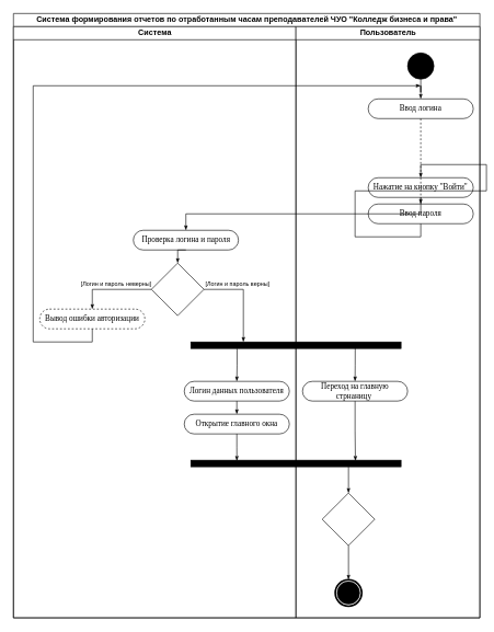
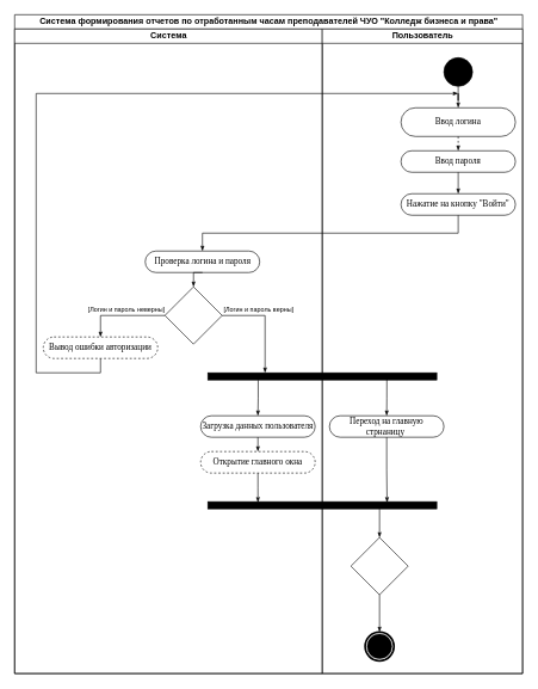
  <mxCell id="0" />
  <mxCell id="1" parent="0" />
  <mxCell id="2" value="&lt;span style=&quot;line-height: 115%;&quot; lang=&quot;RU&quot;&gt;&lt;font style=&quot;font-size: 12px;&quot; face=&quot;Helvetica&quot;&gt;Система формирования отчетов по отработанным часам преподавателей ЧУО &quot;Колледж бизнеса и права&quot;&lt;/font&gt;&lt;/span&gt;" style="swimlane;html=1;childLayout=stackLayout;startSize=20;rounded=0;shadow=0;comic=0;labelBackgroundColor=none;strokeWidth=1;fontFamily=Verdana;fontSize=12;align=center;" parent="1" vertex="1"><mxGeometry x="20" y="20" width="710" height="920" as="geometry" /></mxCell>
  <mxCell id="3" value="Система" style="swimlane;html=1;startSize=20;" parent="2" vertex="1"><mxGeometry y="20" width="430" height="900" as="geometry" /></mxCell>
  <mxCell id="4" value="Проверка логина и пароля" style="rounded=1;whiteSpace=wrap;html=1;shadow=0;comic=0;labelBackgroundColor=none;strokeWidth=1;fontFamily=Verdana;fontSize=12;align=center;arcSize=50;" parent="3" vertex="1"><mxGeometry x="182.5" y="310" width="160" height="30" as="geometry" /></mxCell>
  <mxCell id="5" style="edgeStyle=orthogonalEdgeStyle;rounded=0;html=1;labelBackgroundColor=none;startArrow=none;startFill=0;startSize=5;endArrow=classicThin;endFill=1;endSize=5;jettySize=auto;orthogonalLoop=1;strokeWidth=1;fontFamily=Verdana;fontSize=12;entryX=0.5;entryY=0;entryDx=0;entryDy=0;exitX=0.5;exitY=1;exitDx=0;exitDy=0;" parent="3" source="4" edge="1"><mxGeometry relative="1" as="geometry"><mxPoint x="600" y="120" as="sourcePoint" /><mxPoint x="250" y="360" as="targetPoint" /></mxGeometry></mxCell>
- <mxCell id="6" value="Логин данных пользователя" style="rounded=1;whiteSpace=wrap;html=1;shadow=0;comic=0;labelBackgroundColor=none;strokeWidth=1;fontFamily=Verdana;fontSize=12;align=center;arcSize=50;" parent="3" vertex="1"><mxGeometry x="260" y="540" width="160" height="30" as="geometry" /></mxCell>
- <mxCell id="7" value="Открытие главного окна" style="rounded=1;whiteSpace=wrap;html=1;shadow=0;comic=0;labelBackgroundColor=none;strokeWidth=1;fontFamily=Verdana;fontSize=12;align=center;arcSize=50;" parent="3" vertex="1"><mxGeometry x="260" y="590" width="160" height="30" as="geometry" /></mxCell>
+ <mxCell id="6" value="Загрузка данных пользователя" style="rounded=1;whiteSpace=wrap;html=1;shadow=0;comic=0;labelBackgroundColor=none;strokeWidth=1;fontFamily=Verdana;fontSize=12;align=center;arcSize=50;" parent="3" vertex="1"><mxGeometry x="260" y="540" width="160" height="30" as="geometry" /></mxCell>
+ <mxCell id="7" value="Открытие главного окна" style="rounded=1;whiteSpace=wrap;html=1;shadow=0;comic=0;labelBackgroundColor=none;strokeWidth=1;fontFamily=Verdana;fontSize=12;align=center;arcSize=50;dashed=1;" parent="3" vertex="1"><mxGeometry x="260" y="590" width="160" height="30" as="geometry" /></mxCell>
  <mxCell id="8" value="Вывод ошибки авторизации" style="rounded=1;whiteSpace=wrap;html=1;shadow=0;comic=0;labelBackgroundColor=none;strokeWidth=1;fontFamily=Verdana;fontSize=12;align=center;arcSize=50;dashed=1;" parent="3" vertex="1"><mxGeometry x="40" y="430" width="160" height="30" as="geometry" /></mxCell>
  <mxCell id="9" style="edgeStyle=orthogonalEdgeStyle;rounded=0;html=1;labelBackgroundColor=none;startArrow=none;startFill=0;startSize=5;endArrow=classicThin;endFill=1;endSize=5;jettySize=auto;orthogonalLoop=1;strokeWidth=1;fontFamily=Verdana;fontSize=12;entryX=0.5;entryY=0;entryDx=0;entryDy=0;exitX=0;exitY=0.5;exitDx=0;exitDy=0;" parent="3" source="11" target="8" edge="1"><mxGeometry relative="1" as="geometry"><mxPoint x="200" y="395" as="sourcePoint" /><mxPoint x="360" y="490" as="targetPoint" /></mxGeometry></mxCell>
  <mxCell id="10" value="&lt;font style=&quot;font-size: 9px;&quot;&gt;&lt;font style=&quot;&quot;&gt;[Логин и пароль&amp;nbsp;&lt;/font&gt;&lt;span style=&quot;background-color: light-dark(#ffffff, var(--ge-dark-color, #121212)); color: light-dark(rgb(0, 0, 0), rgb(255, 255, 255));&quot;&gt;неверны]&lt;/span&gt;&lt;/font&gt;" style="edgeLabel;html=1;align=center;verticalAlign=middle;resizable=0;points=[];" parent="9" vertex="1" connectable="0"><mxGeometry x="-0.065" relative="1" as="geometry"><mxPoint x="1" y="-10" as="offset" /></mxGeometry></mxCell>
  <mxCell id="11" value="" style="rhombus;whiteSpace=wrap;html=1;" parent="3" vertex="1"><mxGeometry x="210" y="360" width="80" height="80" as="geometry" /></mxCell>
  <mxCell id="12" value="Пользователь" style="swimlane;html=1;startSize=20;" parent="2" vertex="1"><mxGeometry x="430" y="20" width="280" height="900" as="geometry" /></mxCell>
  <mxCell id="13" style="edgeStyle=orthogonalEdgeStyle;rounded=0;html=1;labelBackgroundColor=none;startArrow=none;startFill=0;startSize=5;endArrow=classicThin;endFill=1;endSize=5;jettySize=auto;orthogonalLoop=1;strokeWidth=1;fontFamily=Verdana;fontSize=12" parent="12" source="14" target="15" edge="1"><mxGeometry relative="1" as="geometry" /></mxCell>
  <mxCell id="14" value="" style="ellipse;whiteSpace=wrap;html=1;rounded=0;shadow=0;comic=0;labelBackgroundColor=none;strokeWidth=1;fillColor=#000000;fontFamily=Verdana;fontSize=12;align=center;" parent="12" vertex="1"><mxGeometry x="170" y="40" width="40" height="40" as="geometry" /></mxCell>
- <mxCell id="15" value="Ввод логина" style="rounded=1;whiteSpace=wrap;html=1;shadow=0;comic=0;labelBackgroundColor=none;strokeWidth=1;fontFamily=Verdana;fontSize=12;align=center;arcSize=50;" parent="12" vertex="1"><mxGeometry x="110" y="110" width="160" height="30" as="geometry" /></mxCell>
+ <mxCell id="15" value="Ввод логина" style="rounded=1;whiteSpace=wrap;html=1;shadow=0;comic=0;labelBackgroundColor=none;strokeWidth=1;fontFamily=Verdana;fontSize=12;align=center;arcSize=50;" parent="12" vertex="1"><mxGeometry x="110" y="110" width="160" height="40" as="geometry" /></mxCell>
  <mxCell id="16" value="" style="shape=mxgraph.bpmn.shape;html=1;verticalLabelPosition=bottom;labelBackgroundColor=#ffffff;verticalAlign=top;perimeter=ellipsePerimeter;outline=end;symbol=terminate;rounded=0;shadow=0;comic=0;strokeWidth=1;fontFamily=Verdana;fontSize=12;align=center;" parent="12" vertex="1"><mxGeometry x="60" y="842" width="40" height="40" as="geometry" /></mxCell>
- <mxCell id="17" value="Ввод пароля" style="rounded=1;whiteSpace=wrap;html=1;shadow=0;comic=0;labelBackgroundColor=none;strokeWidth=1;fontFamily=Verdana;fontSize=12;align=center;arcSize=50;" parent="12" vertex="1"><mxGeometry x="110" y="270" width="160" height="30" as="geometry" /></mxCell>
+ <mxCell id="17" value="Ввод пароля" style="rounded=1;whiteSpace=wrap;html=1;shadow=0;comic=0;labelBackgroundColor=none;strokeWidth=1;fontFamily=Verdana;fontSize=12;align=center;arcSize=50;" parent="12" vertex="1"><mxGeometry x="110" y="170" width="160" height="30" as="geometry" /></mxCell>
  <mxCell id="18" value="Нажатие на кнопку &quot;Войти&quot;" style="rounded=1;whiteSpace=wrap;html=1;shadow=0;comic=0;labelBackgroundColor=none;strokeWidth=1;fontFamily=Verdana;fontSize=12;align=center;arcSize=50;" parent="12" vertex="1"><mxGeometry x="110" y="230" width="160" height="30" as="geometry" /></mxCell>
  <mxCell id="19" value="" style="whiteSpace=wrap;html=1;rounded=0;shadow=0;comic=0;labelBackgroundColor=none;strokeWidth=1;fillColor=#000000;fontFamily=Verdana;fontSize=12;align=center;rotation=0;" parent="12" vertex="1"><mxGeometry x="-160" y="480" width="320" height="10" as="geometry" /></mxCell>
  <mxCell id="20" value="Переход на главную стрнаницу&amp;nbsp;" style="rounded=1;whiteSpace=wrap;html=1;shadow=0;comic=0;labelBackgroundColor=none;strokeWidth=1;fontFamily=Verdana;fontSize=12;align=center;arcSize=50;" parent="12" vertex="1"><mxGeometry x="10" y="540" width="160" height="30" as="geometry" /></mxCell>
  <mxCell id="21" style="edgeStyle=orthogonalEdgeStyle;rounded=0;html=1;labelBackgroundColor=none;startArrow=none;startFill=0;startSize=5;endArrow=classicThin;endFill=1;endSize=5;jettySize=auto;orthogonalLoop=1;strokeWidth=1;fontFamily=Verdana;fontSize=12;entryX=0.5;entryY=0;entryDx=0;entryDy=0;exitX=0.5;exitY=1;exitDx=0;exitDy=0;" parent="12" source="17" target="18" edge="1"><mxGeometry relative="1" as="geometry"><mxPoint x="170" y="280" as="sourcePoint" /><mxPoint x="190" y="210" as="targetPoint" /></mxGeometry></mxCell>
  <mxCell id="22" style="edgeStyle=orthogonalEdgeStyle;rounded=0;html=1;labelBackgroundColor=none;startArrow=none;startFill=0;startSize=5;endArrow=classicThin;endFill=1;endSize=5;jettySize=auto;orthogonalLoop=1;strokeWidth=1;fontFamily=Verdana;fontSize=12;entryX=0.5;entryY=0;entryDx=0;entryDy=0;exitX=0.5;exitY=1;exitDx=0;exitDy=0;dashed=1;" parent="12" source="15" target="17" edge="1"><mxGeometry relative="1" as="geometry"><mxPoint x="170" y="220" as="sourcePoint" /><mxPoint x="180" y="200" as="targetPoint" /></mxGeometry></mxCell>
  <mxCell id="23" value="" style="whiteSpace=wrap;html=1;rounded=0;shadow=0;comic=0;labelBackgroundColor=none;strokeWidth=1;fillColor=#000000;fontFamily=Verdana;fontSize=12;align=center;rotation=0;" parent="12" vertex="1"><mxGeometry x="-160" y="660" width="320" height="10" as="geometry" /></mxCell>
  <mxCell id="24" style="edgeStyle=none;rounded=0;html=1;labelBackgroundColor=none;startArrow=none;startFill=0;startSize=5;endArrow=classicThin;endFill=1;endSize=5;jettySize=auto;orthogonalLoop=1;strokeWidth=1;fontFamily=Verdana;fontSize=12;entryX=0.5;entryY=0;entryDx=0;entryDy=0;exitX=0.75;exitY=1;exitDx=0;exitDy=0;" parent="12" source="23" target="27" edge="1"><mxGeometry relative="1" as="geometry"><mxPoint x="-80" y="870" as="targetPoint" /><Array as="points" /></mxGeometry></mxCell>
  <mxCell id="25" style="edgeStyle=orthogonalEdgeStyle;rounded=0;html=1;labelBackgroundColor=none;startArrow=none;startFill=0;startSize=5;endArrow=classicThin;endFill=1;endSize=5;jettySize=auto;orthogonalLoop=1;strokeWidth=1;fontFamily=Verdana;fontSize=12;entryX=0.5;entryY=0;entryDx=0;entryDy=0;exitX=0.782;exitY=0.93;exitDx=0;exitDy=0;exitPerimeter=0;" parent="12" source="19" target="20" edge="1"><mxGeometry relative="1" as="geometry"><mxPoint x="-80" y="500" as="sourcePoint" /><mxPoint x="-80" y="550" as="targetPoint" /></mxGeometry></mxCell>
  <mxCell id="26" style="edgeStyle=orthogonalEdgeStyle;rounded=0;html=1;labelBackgroundColor=none;startArrow=none;startFill=0;startSize=5;endArrow=classicThin;endFill=1;endSize=5;jettySize=auto;orthogonalLoop=1;strokeWidth=1;fontFamily=Verdana;fontSize=12;entryX=0.783;entryY=0.106;entryDx=0;entryDy=0;exitX=0.5;exitY=1;exitDx=0;exitDy=0;entryPerimeter=0;" parent="12" source="20" target="23" edge="1"><mxGeometry relative="1" as="geometry"><mxPoint x="-80" y="630" as="sourcePoint" /><mxPoint x="-80" y="671" as="targetPoint" /></mxGeometry></mxCell>
  <mxCell id="27" value="" style="rhombus;whiteSpace=wrap;html=1;" parent="12" vertex="1"><mxGeometry x="40" y="710" width="80" height="80" as="geometry" /></mxCell>
  <mxCell id="28" style="edgeStyle=none;rounded=0;html=1;labelBackgroundColor=none;startArrow=none;startFill=0;startSize=5;endArrow=classicThin;endFill=1;endSize=5;jettySize=auto;orthogonalLoop=1;strokeWidth=1;fontFamily=Verdana;fontSize=12;entryX=0.5;entryY=0;entryDx=0;entryDy=0;exitX=0.5;exitY=1;exitDx=0;exitDy=0;" parent="12" source="27" target="16" edge="1"><mxGeometry relative="1" as="geometry"><mxPoint x="90" y="720" as="targetPoint" /><Array as="points" /><mxPoint x="90" y="680" as="sourcePoint" /></mxGeometry></mxCell>
  <mxCell id="29" style="edgeStyle=orthogonalEdgeStyle;rounded=0;html=1;labelBackgroundColor=none;startArrow=none;startFill=0;startSize=5;endArrow=classicThin;endFill=1;endSize=5;jettySize=auto;orthogonalLoop=1;strokeWidth=1;fontFamily=Verdana;fontSize=12;entryX=0.5;entryY=0;entryDx=0;entryDy=0;exitX=0.5;exitY=1;exitDx=0;exitDy=0;" parent="2" source="18" target="4" edge="1"><mxGeometry relative="1" as="geometry"><mxPoint x="590" y="130" as="sourcePoint" /><mxPoint x="590" y="160" as="targetPoint" /></mxGeometry></mxCell>
  <mxCell id="30" style="edgeStyle=orthogonalEdgeStyle;rounded=0;html=1;labelBackgroundColor=none;startArrow=none;startFill=0;startSize=5;endArrow=classicThin;endFill=1;endSize=5;jettySize=auto;orthogonalLoop=1;strokeWidth=1;fontFamily=Verdana;fontSize=12;entryX=0.25;entryY=0;entryDx=0;entryDy=0;exitX=1;exitY=0.5;exitDx=0;exitDy=0;" parent="2" source="11" target="19" edge="1"><mxGeometry relative="1" as="geometry"><mxPoint x="300" y="415" as="sourcePoint" /><mxPoint x="570" y="260" as="targetPoint" /></mxGeometry></mxCell>
  <mxCell id="31" value="&lt;font style=&quot;font-size: 9px;&quot;&gt;[Логин и пароль верны]&lt;/font&gt;" style="edgeLabel;html=1;align=center;verticalAlign=middle;resizable=0;points=[];" parent="30" vertex="1" connectable="0"><mxGeometry x="-0.66" relative="1" as="geometry"><mxPoint x="26" y="-10" as="offset" /></mxGeometry></mxCell>
  <mxCell id="32" style="edgeStyle=orthogonalEdgeStyle;rounded=0;html=1;labelBackgroundColor=none;startArrow=none;startFill=0;startSize=5;endArrow=classicThin;endFill=1;endSize=5;jettySize=auto;orthogonalLoop=1;strokeWidth=1;fontFamily=Verdana;fontSize=12;exitX=0.5;exitY=1;exitDx=0;exitDy=0;" parent="2" source="8" edge="1"><mxGeometry relative="1" as="geometry"><mxPoint x="630" y="290" as="sourcePoint" /><mxPoint x="620" y="110" as="targetPoint" /><Array as="points"><mxPoint x="120" y="500" /><mxPoint x="30" y="500" /><mxPoint x="30" y="110" /></Array></mxGeometry></mxCell>
  <mxCell id="33" style="edgeStyle=orthogonalEdgeStyle;rounded=0;html=1;labelBackgroundColor=none;startArrow=none;startFill=0;startSize=5;endArrow=classicThin;endFill=1;endSize=5;jettySize=auto;orthogonalLoop=1;strokeWidth=1;fontFamily=Verdana;fontSize=12;entryX=0.5;entryY=0;entryDx=0;entryDy=0;exitX=0.22;exitY=1.01;exitDx=0;exitDy=0;exitPerimeter=0;" parent="2" source="19" target="6" edge="1"><mxGeometry relative="1" as="geometry"><mxPoint x="335" y="430" as="sourcePoint" /><mxPoint x="360" y="510" as="targetPoint" /></mxGeometry></mxCell>
  <mxCell id="34" style="edgeStyle=orthogonalEdgeStyle;rounded=0;html=1;labelBackgroundColor=none;startArrow=none;startFill=0;startSize=5;endArrow=classicThin;endFill=1;endSize=5;jettySize=auto;orthogonalLoop=1;strokeWidth=1;fontFamily=Verdana;fontSize=12;entryX=0.219;entryY=0.106;entryDx=0;entryDy=0;exitX=0.5;exitY=1;exitDx=0;exitDy=0;entryPerimeter=0;" parent="2" source="7" target="23" edge="1"><mxGeometry relative="1" as="geometry"><mxPoint x="350" y="600" as="sourcePoint" /><mxPoint x="350" y="620" as="targetPoint" /></mxGeometry></mxCell>
  <mxCell id="35" style="edgeStyle=orthogonalEdgeStyle;rounded=0;html=1;labelBackgroundColor=none;startArrow=none;startFill=0;startSize=5;endArrow=classicThin;endFill=1;endSize=5;jettySize=auto;orthogonalLoop=1;strokeWidth=1;fontFamily=Verdana;fontSize=12;entryX=0.5;entryY=0;entryDx=0;entryDy=0;" parent="1" target="7" edge="1"><mxGeometry relative="1" as="geometry"><mxPoint x="360" y="610" as="sourcePoint" /><mxPoint x="370" y="590" as="targetPoint" /></mxGeometry></mxCell>
